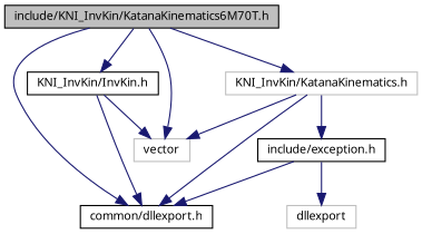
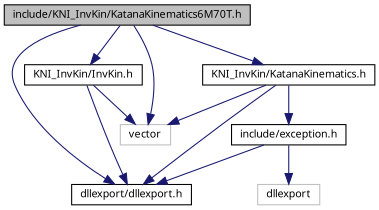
  digraph {
    node [color=black fillcolor=white fontname="FreeSans.ttf" fontsize=10 shape=record style=filled]
    edge [color=midnightblue fontname="FreeSans.ttf" fontsize=10 labelfontname="FreeSans.ttf" labelfontsize=10 style=solid]
    n1 [fillcolor=grey75 fontcolor=black height=0.2 label="include/KNI_InvKin/KatanaKinematics6M70T.h" width=0.4]
-   n2 [height=0.2 label="common/dllexport.h" width=0.4]
-   n3 [color=grey75 height=0.2 label="KNI_InvKin/KatanaKinematics.h" width=0.4]
+   n2 [height=0.2 label="dllexport/dllexport.h" width=0.4]
+   n3 [height=0.2 label="KNI_InvKin/KatanaKinematics.h" width=0.4]
    n4 [color=grey75 height=0.2 label=vector width=0.4]
    n5 [height=0.2 label="KNI_InvKin/InvKin.h" width=0.4]
    n6 [height=0.2 label="include/exception.h" width=0.4]
    n7 [color=grey75 height=0.2 label=dllexport width=0.4]
    n1 -> n2
    n1 -> n3
    n1 -> n4
    n1 -> n5
    n3 -> n2
    n3 -> n4
    n3 -> n6
    n5 -> n2
    n5 -> n4
    n6 -> n2
    n6 -> n7
  }
